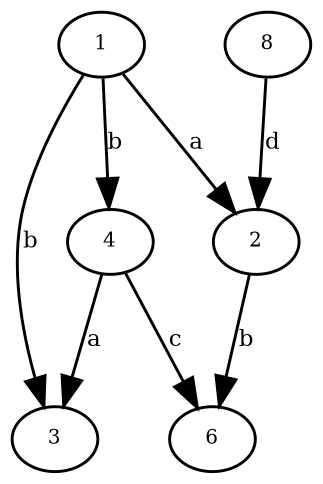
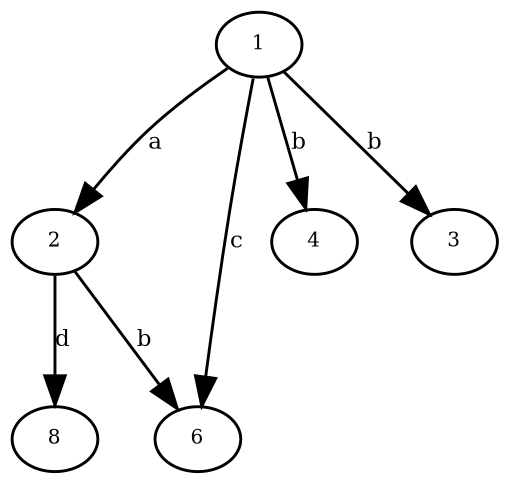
  digraph {
    node [fontsize=7]
    edge [fontsize=8]
    n1 [height=.01 label=1 width=.01]
    n2 [height=.01 label=2 width=.01]
    n3 [height=.01 label=6 width=.01]
    n4 [height=.01 label=4 width=.01]
    n5 [height=.01 label=3 width=.01]
    n6 [height=.01 label=8 width=.01]
    n1 -> n2 [label=a]
-   n4 -> n3 [label=c]
+   n1 -> n3 [label=c]
    n1 -> n4 [label=b]
    n1 -> n5 [label=b]
    n2 -> n3 [label=b]
-   n6 -> n2 [label=d]
-   n4 -> n5 [label=a]
+   n2 -> n6 [label=d]
  }
